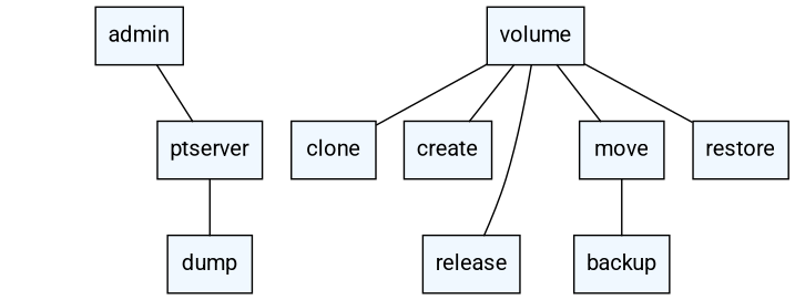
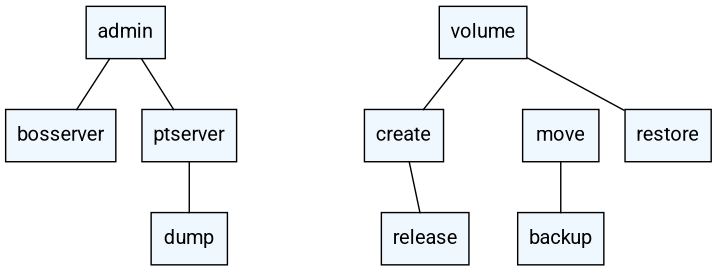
  digraph {
    fontname=Roboto
    node [fillcolor=aliceblue fontname=Roboto shape=record style=filled]
    edge [arrowhead=none fontname=Roboto]
    admin
+   bosserver
    ptserver
    dump
    volume
-   clone
    create
    move
    release
    restore
    backup
+   admin -> bosserver
    admin -> ptserver
    ptserver -> dump
-   volume -> clone
    volume -> create
-   volume -> move
-   volume -> release
+   create -> release
    volume -> restore
    move -> backup
  }
